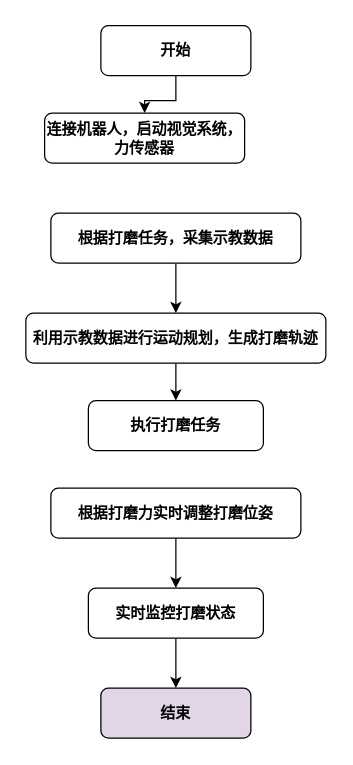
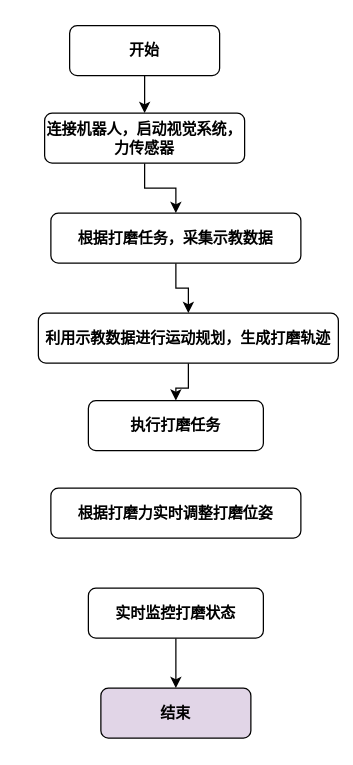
  <mxCell id="0" />
  <mxCell id="1" parent="0" />
  <mxCell id="2" value="" style="edgeStyle=orthogonalEdgeStyle;rounded=0;orthogonalLoop=1;jettySize=auto;html=1;" edge="1" parent="1" source="3" target="5"><mxGeometry relative="1" as="geometry" /></mxCell>
- <mxCell id="3" value="&lt;b&gt;开始&lt;/b&gt;" style="rounded=1;whiteSpace=wrap;html=1;" vertex="1" parent="1"><mxGeometry x="80" y="20" width="120" height="40" as="geometry" /></mxCell>
+ <mxCell id="3" value="&lt;b&gt;开始&lt;/b&gt;" style="rounded=1;whiteSpace=wrap;html=1;" vertex="1" parent="1"><mxGeometry x="55" y="20" width="120" height="40" as="geometry" /></mxCell>
+ <mxCell id="4" value="" style="edgeStyle=orthogonalEdgeStyle;rounded=0;orthogonalLoop=1;jettySize=auto;html=1;" edge="1" parent="1" source="5" target="7"><mxGeometry relative="1" as="geometry" /></mxCell>
  <mxCell id="5" value="&lt;span style=&quot;-webkit-text-stroke-width: 0px;&quot;&gt;&lt;b&gt;连接机器人，启动视觉系统，力传感器&lt;/b&gt;&lt;/span&gt;" style="rounded=1;whiteSpace=wrap;html=1;" vertex="1" parent="1"><mxGeometry x="35" y="90" width="160" height="40" as="geometry" /></mxCell>
  <mxCell id="6" value="" style="edgeStyle=orthogonalEdgeStyle;rounded=0;orthogonalLoop=1;jettySize=auto;html=1;" edge="1" parent="1" source="7" target="9"><mxGeometry relative="1" as="geometry" /></mxCell>
  <mxCell id="7" value="&lt;span style=&quot;-webkit-text-stroke-width: 0px;&quot;&gt;&lt;b&gt;根据打磨任务，采集示教数据&lt;/b&gt;&lt;/span&gt;" style="rounded=1;whiteSpace=wrap;html=1;" vertex="1" parent="1"><mxGeometry x="40" y="170" width="200" height="40" as="geometry" /></mxCell>
  <mxCell id="8" value="" style="edgeStyle=orthogonalEdgeStyle;rounded=0;orthogonalLoop=1;jettySize=auto;html=1;" edge="1" parent="1" source="9" target="10"><mxGeometry relative="1" as="geometry" /></mxCell>
- <mxCell id="9" value="&lt;span style=&quot;-webkit-text-stroke-width: 0px;&quot;&gt;&lt;b&gt;利用示教数据进行运动规划，生成打磨轨迹&lt;/b&gt;&lt;/span&gt;" style="rounded=1;whiteSpace=wrap;html=1;" vertex="1" parent="1"><mxGeometry x="20" y="250" width="240" height="40" as="geometry" /></mxCell>
+ <mxCell id="9" value="&lt;span style=&quot;-webkit-text-stroke-width: 0px;&quot;&gt;&lt;b&gt;利用示教数据进行运动规划，生成打磨轨迹&lt;/b&gt;&lt;/span&gt;" style="rounded=1;whiteSpace=wrap;html=1;" vertex="1" parent="1"><mxGeometry x="30" y="250" width="240" height="40" as="geometry" /></mxCell>
  <mxCell id="10" value="&lt;span style=&quot;-webkit-text-stroke-width: 0px;&quot;&gt;&lt;b&gt;执行打磨任务&lt;/b&gt;&lt;/span&gt;" style="rounded=1;whiteSpace=wrap;html=1;" vertex="1" parent="1"><mxGeometry x="70" y="320" width="140" height="40" as="geometry" /></mxCell>
- <mxCell id="11" value="" style="edgeStyle=orthogonalEdgeStyle;rounded=0;orthogonalLoop=1;jettySize=auto;html=1;" edge="1" parent="1" source="12" target="14"><mxGeometry relative="1" as="geometry" /></mxCell>
  <mxCell id="12" value="&lt;span style=&quot;-webkit-text-stroke-width: 0px;&quot;&gt;&lt;b&gt;根据打磨力实时调整打磨位姿&lt;/b&gt;&lt;/span&gt;" style="rounded=1;whiteSpace=wrap;html=1;" vertex="1" parent="1"><mxGeometry x="40" y="390" width="200" height="40" as="geometry" /></mxCell>
  <mxCell id="13" value="" style="edgeStyle=orthogonalEdgeStyle;rounded=0;orthogonalLoop=1;jettySize=auto;html=1;" edge="1" parent="1" source="14" target="15"><mxGeometry relative="1" as="geometry" /></mxCell>
  <mxCell id="14" value="&lt;span style=&quot;-webkit-text-stroke-width: 0px;&quot;&gt;&lt;b&gt;实时监控打磨状态&lt;/b&gt;&lt;/span&gt;" style="rounded=1;whiteSpace=wrap;html=1;" vertex="1" parent="1"><mxGeometry x="70" y="470" width="140" height="40" as="geometry" /></mxCell>
  <mxCell id="15" value="&lt;b&gt;结束&lt;/b&gt;" style="rounded=1;whiteSpace=wrap;html=1;fillColor=#e1d5e7;" vertex="1" parent="1"><mxGeometry x="80" y="550" width="120" height="40" as="geometry" /></mxCell>
